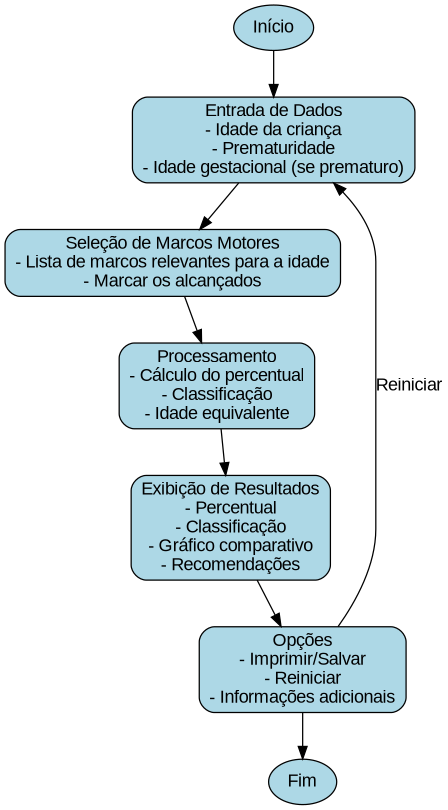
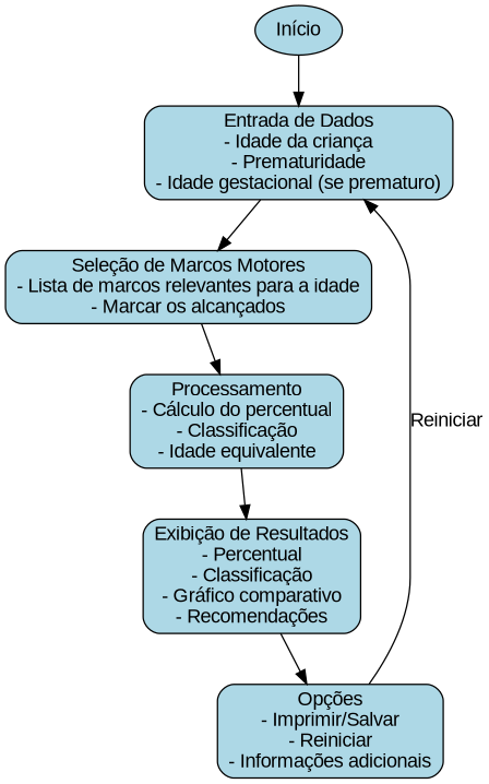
  digraph {
    rankdir=TB
    node [fillcolor=lightblue fontname=Arial shape=box style="rounded,filled"]
    edge [fontname=Arial]
    n1 [label="Início" shape=oval]
    n2 [label="Entrada de Dados\n- Idade da criança\n- Prematuridade\n- Idade gestacional (se prematuro)"]
    n3 [label="Seleção de Marcos Motores\n- Lista de marcos relevantes para a idade\n- Marcar os alcançados"]
    n4 [label="Processamento\n- Cálculo do percentual\n- Classificação\n- Idade equivalente"]
    n5 [label="Exibição de Resultados\n- Percentual\n- Classificação\n- Gráfico comparativo\n- Recomendações"]
    n6 [label="Opções\n- Imprimir/Salvar\n- Reiniciar\n- Informações adicionais"]
-   n7 [label=Fim shape=oval]
    n1 -> n2
    n2 -> n3
    n3 -> n4
    n4 -> n5
    n5 -> n6
    n6 -> n2 [label=Reiniciar]
-   n6 -> n7
  }
